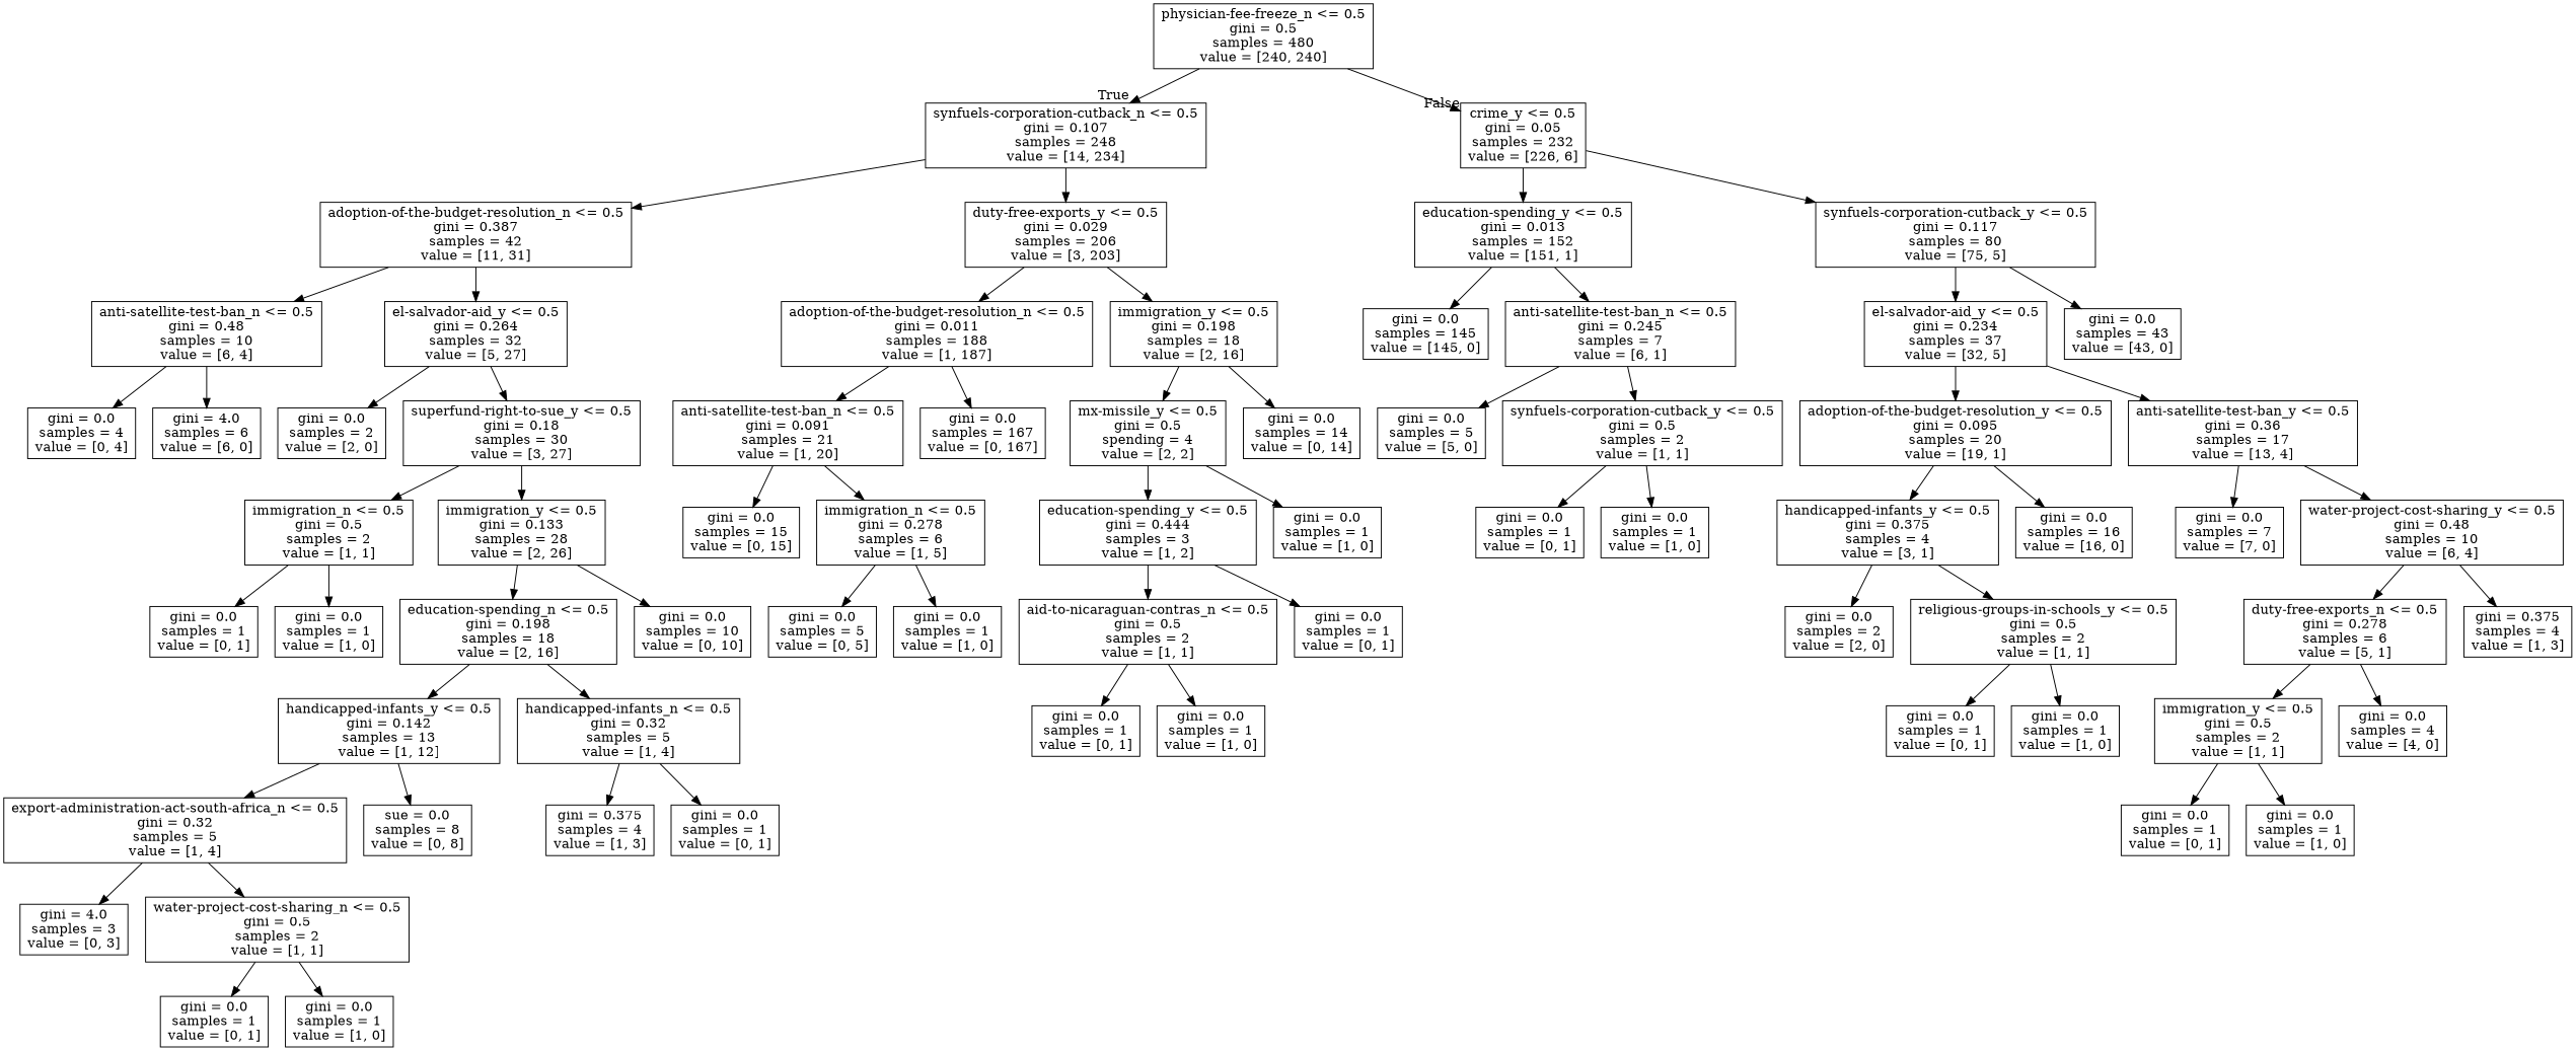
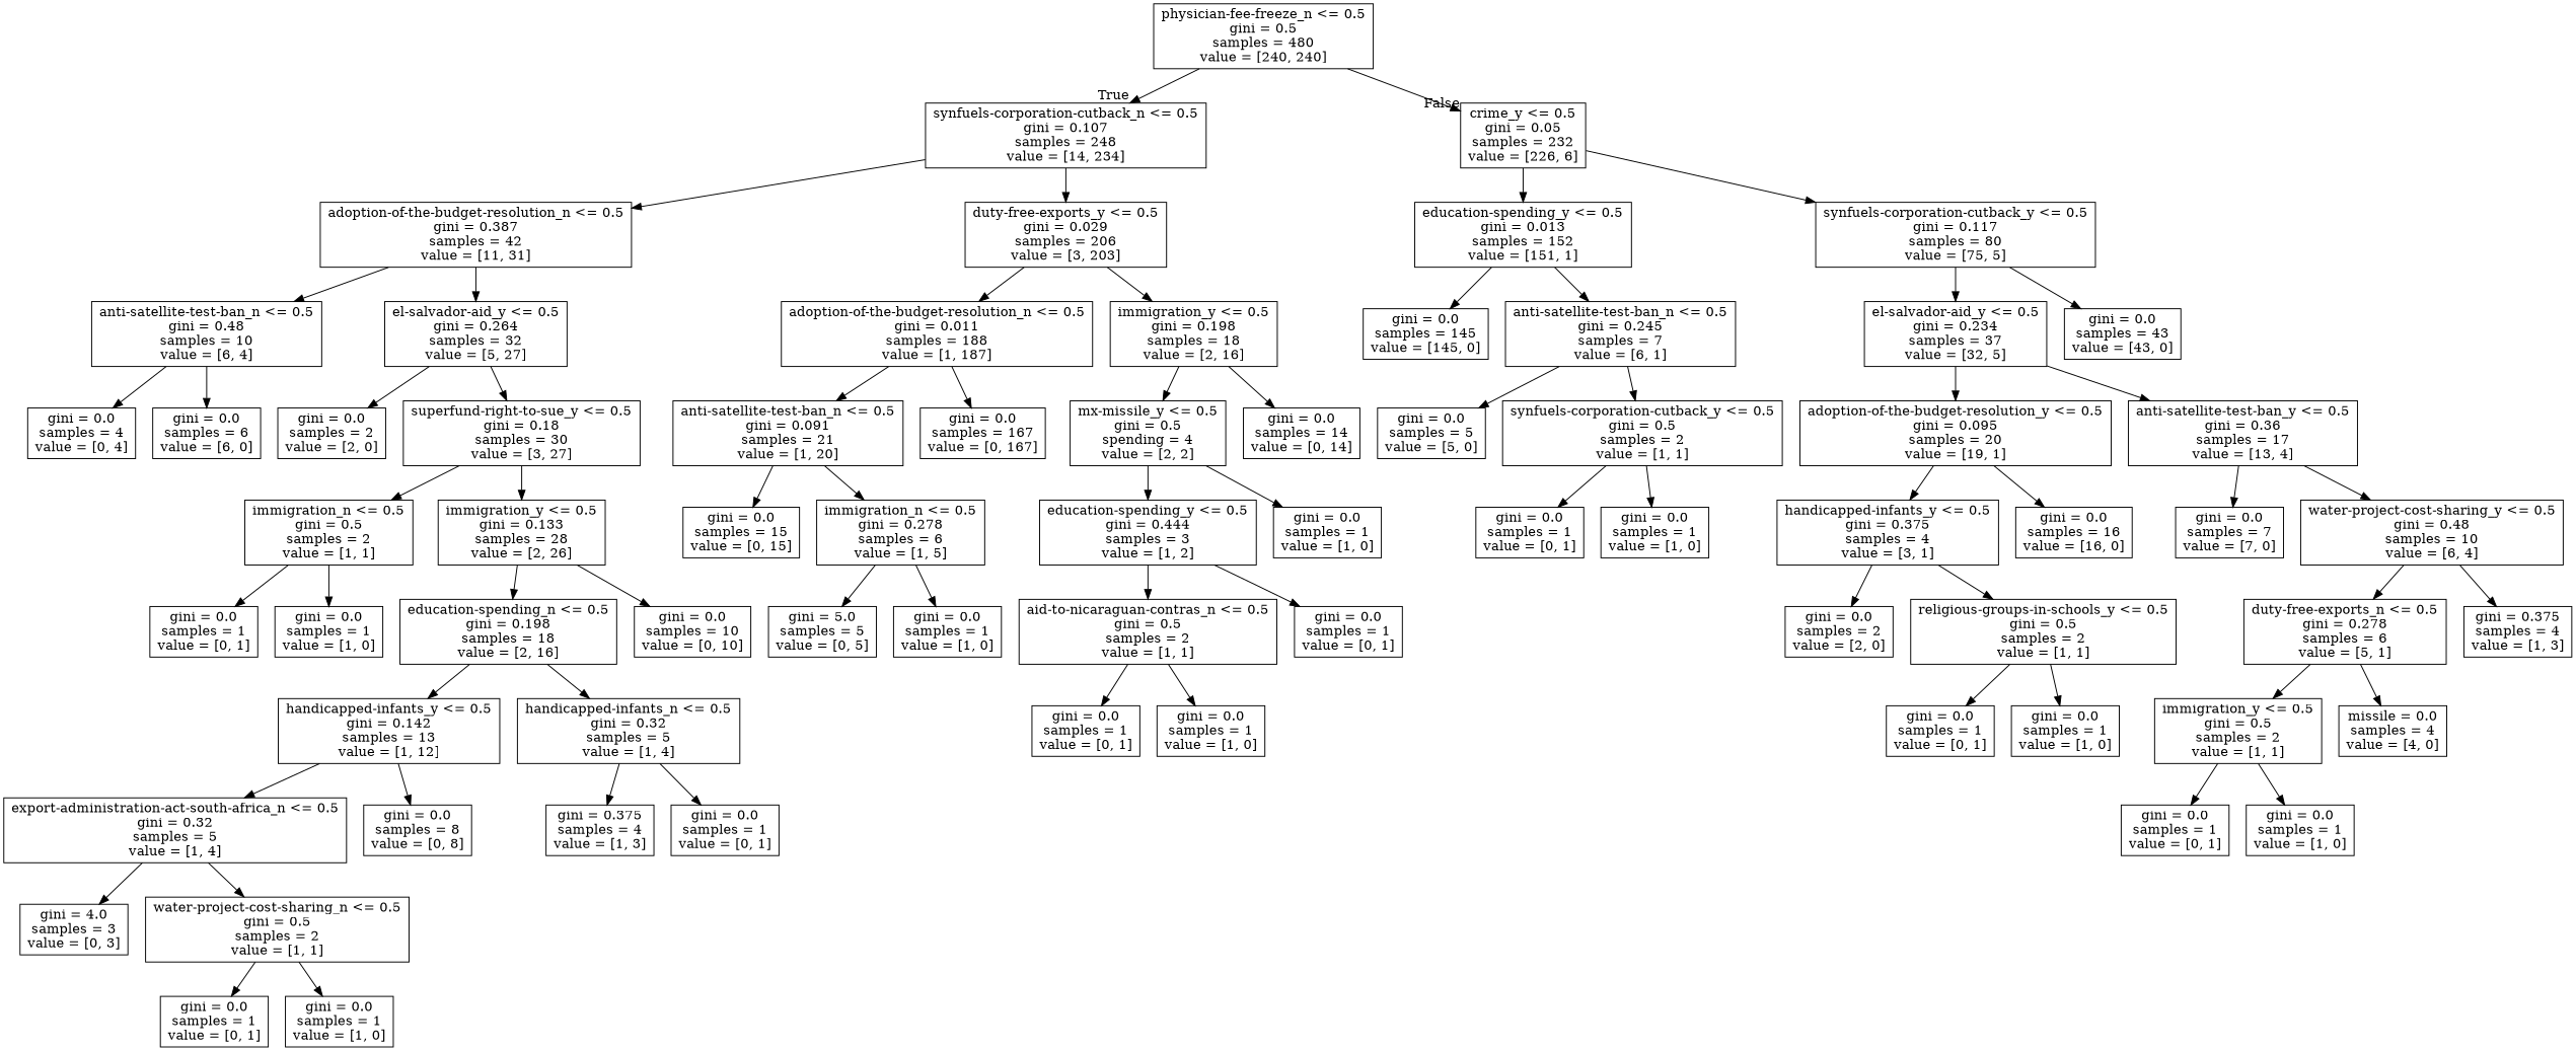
  digraph {
    node [shape=box]
    n1 [label="physician-fee-freeze_n <= 0.5\ngini = 0.5\nsamples = 480\nvalue = [240, 240]"]
    n2 [label="synfuels-corporation-cutback_n <= 0.5\ngini = 0.107\nsamples = 248\nvalue = [14, 234]"]
    n3 [label="crime_y <= 0.5\ngini = 0.05\nsamples = 232\nvalue = [226, 6]"]
    n4 [label="adoption-of-the-budget-resolution_n <= 0.5\ngini = 0.387\nsamples = 42\nvalue = [11, 31]"]
    n5 [label="duty-free-exports_y <= 0.5\ngini = 0.029\nsamples = 206\nvalue = [3, 203]"]
    n6 [label="education-spending_y <= 0.5\ngini = 0.013\nsamples = 152\nvalue = [151, 1]"]
    n7 [label="synfuels-corporation-cutback_y <= 0.5\ngini = 0.117\nsamples = 80\nvalue = [75, 5]"]
    n8 [label="anti-satellite-test-ban_n <= 0.5\ngini = 0.48\nsamples = 10\nvalue = [6, 4]"]
    n9 [label="el-salvador-aid_y <= 0.5\ngini = 0.264\nsamples = 32\nvalue = [5, 27]"]
    n10 [label="adoption-of-the-budget-resolution_n <= 0.5\ngini = 0.011\nsamples = 188\nvalue = [1, 187]"]
    n11 [label="immigration_y <= 0.5\ngini = 0.198\nsamples = 18\nvalue = [2, 16]"]
    n12 [label="gini = 0.0\nsamples = 4\nvalue = [0, 4]"]
-   n13 [label="gini = 4.0\nsamples = 6\nvalue = [6, 0]"]
+   n13 [label="gini = 0.0\nsamples = 6\nvalue = [6, 0]"]
    n14 [label="gini = 0.0\nsamples = 2\nvalue = [2, 0]"]
    n15 [label="superfund-right-to-sue_y <= 0.5\ngini = 0.18\nsamples = 30\nvalue = [3, 27]"]
    n16 [label="immigration_n <= 0.5\ngini = 0.5\nsamples = 2\nvalue = [1, 1]"]
    n17 [label="immigration_y <= 0.5\ngini = 0.133\nsamples = 28\nvalue = [2, 26]"]
    n18 [label="gini = 0.0\nsamples = 1\nvalue = [0, 1]"]
    n19 [label="gini = 0.0\nsamples = 1\nvalue = [1, 0]"]
    n20 [label="education-spending_n <= 0.5\ngini = 0.198\nsamples = 18\nvalue = [2, 16]"]
    n21 [label="gini = 0.0\nsamples = 10\nvalue = [0, 10]"]
    n22 [label="handicapped-infants_y <= 0.5\ngini = 0.142\nsamples = 13\nvalue = [1, 12]"]
    n23 [label="handicapped-infants_n <= 0.5\ngini = 0.32\nsamples = 5\nvalue = [1, 4]"]
    n24 [label="export-administration-act-south-africa_n <= 0.5\ngini = 0.32\nsamples = 5\nvalue = [1, 4]"]
-   n25 [label="sue = 0.0\nsamples = 8\nvalue = [0, 8]"]
+   n25 [label="gini = 0.0\nsamples = 8\nvalue = [0, 8]"]
    n26 [label="gini = 0.375\nsamples = 4\nvalue = [1, 3]"]
    n27 [label="gini = 0.0\nsamples = 1\nvalue = [0, 1]"]
    n28 [label="gini = 4.0\nsamples = 3\nvalue = [0, 3]"]
    n29 [label="water-project-cost-sharing_n <= 0.5\ngini = 0.5\nsamples = 2\nvalue = [1, 1]"]
    n30 [label="gini = 0.0\nsamples = 1\nvalue = [0, 1]"]
    n31 [label="gini = 0.0\nsamples = 1\nvalue = [1, 0]"]
    n32 [label="anti-satellite-test-ban_n <= 0.5\ngini = 0.091\nsamples = 21\nvalue = [1, 20]"]
    n33 [label="gini = 0.0\nsamples = 167\nvalue = [0, 167]"]
    n34 [label="mx-missile_y <= 0.5\ngini = 0.5\nspending = 4\nvalue = [2, 2]"]
    n35 [label="gini = 0.0\nsamples = 14\nvalue = [0, 14]"]
    n36 [label="gini = 0.0\nsamples = 15\nvalue = [0, 15]"]
    n37 [label="immigration_n <= 0.5\ngini = 0.278\nsamples = 6\nvalue = [1, 5]"]
-   n38 [label="gini = 0.0\nsamples = 5\nvalue = [0, 5]"]
+   n38 [label="gini = 5.0\nsamples = 5\nvalue = [0, 5]"]
    n39 [label="gini = 0.0\nsamples = 1\nvalue = [1, 0]"]
    n40 [label="education-spending_y <= 0.5\ngini = 0.444\nsamples = 3\nvalue = [1, 2]"]
    n41 [label="gini = 0.0\nsamples = 1\nvalue = [1, 0]"]
    n42 [label="aid-to-nicaraguan-contras_n <= 0.5\ngini = 0.5\nsamples = 2\nvalue = [1, 1]"]
    n43 [label="gini = 0.0\nsamples = 1\nvalue = [0, 1]"]
    n44 [label="gini = 0.0\nsamples = 1\nvalue = [0, 1]"]
    n45 [label="gini = 0.0\nsamples = 1\nvalue = [1, 0]"]
    n46 [label="gini = 0.0\nsamples = 145\nvalue = [145, 0]"]
    n47 [label="anti-satellite-test-ban_n <= 0.5\ngini = 0.245\nsamples = 7\nvalue = [6, 1]"]
    n48 [label="el-salvador-aid_y <= 0.5\ngini = 0.234\nsamples = 37\nvalue = [32, 5]"]
    n49 [label="gini = 0.0\nsamples = 43\nvalue = [43, 0]"]
    n50 [label="gini = 0.0\nsamples = 5\nvalue = [5, 0]"]
    n51 [label="synfuels-corporation-cutback_y <= 0.5\ngini = 0.5\nsamples = 2\nvalue = [1, 1]"]
    n52 [label="gini = 0.0\nsamples = 1\nvalue = [0, 1]"]
    n53 [label="gini = 0.0\nsamples = 1\nvalue = [1, 0]"]
    n54 [label="adoption-of-the-budget-resolution_y <= 0.5\ngini = 0.095\nsamples = 20\nvalue = [19, 1]"]
    n55 [label="anti-satellite-test-ban_y <= 0.5\ngini = 0.36\nsamples = 17\nvalue = [13, 4]"]
    n56 [label="handicapped-infants_y <= 0.5\ngini = 0.375\nsamples = 4\nvalue = [3, 1]"]
    n57 [label="gini = 0.0\nsamples = 16\nvalue = [16, 0]"]
    n58 [label="gini = 0.0\nsamples = 7\nvalue = [7, 0]"]
    n59 [label="water-project-cost-sharing_y <= 0.5\ngini = 0.48\nsamples = 10\nvalue = [6, 4]"]
    n60 [label="gini = 0.0\nsamples = 2\nvalue = [2, 0]"]
    n61 [label="religious-groups-in-schools_y <= 0.5\ngini = 0.5\nsamples = 2\nvalue = [1, 1]"]
    n62 [label="gini = 0.0\nsamples = 1\nvalue = [0, 1]"]
    n63 [label="gini = 0.0\nsamples = 1\nvalue = [1, 0]"]
    n64 [label="duty-free-exports_n <= 0.5\ngini = 0.278\nsamples = 6\nvalue = [5, 1]"]
    n65 [label="gini = 0.375\nsamples = 4\nvalue = [1, 3]"]
    n66 [label="immigration_y <= 0.5\ngini = 0.5\nsamples = 2\nvalue = [1, 1]"]
-   n67 [label="gini = 0.0\nsamples = 4\nvalue = [4, 0]"]
+   n67 [label="missile = 0.0\nsamples = 4\nvalue = [4, 0]"]
    n68 [label="gini = 0.0\nsamples = 1\nvalue = [0, 1]"]
    n69 [label="gini = 0.0\nsamples = 1\nvalue = [1, 0]"]
    n1 -> n2 [headlabel=True labelangle=45 labeldistance=2.5]
    n1 -> n3 [headlabel=False labelangle=-45 labeldistance=2.5]
    n2 -> n4
    n2 -> n5
    n3 -> n6
    n3 -> n7
    n4 -> n8
    n4 -> n9
    n5 -> n10
    n5 -> n11
    n6 -> n46
    n6 -> n47
    n7 -> n48
    n7 -> n49
    n8 -> n12
    n8 -> n13
    n9 -> n14
    n9 -> n15
    n10 -> n32
    n10 -> n33
    n11 -> n34
    n11 -> n35
    n15 -> n16
    n15 -> n17
    n16 -> n18
    n16 -> n19
    n17 -> n20
    n17 -> n21
    n20 -> n22
    n20 -> n23
    n22 -> n24
    n22 -> n25
    n23 -> n26
    n23 -> n27
    n24 -> n28
    n24 -> n29
    n29 -> n30
    n29 -> n31
    n32 -> n36
    n32 -> n37
    n34 -> n40
    n34 -> n41
    n37 -> n38
    n37 -> n39
    n40 -> n42
    n40 -> n43
    n42 -> n44
    n42 -> n45
    n47 -> n50
    n47 -> n51
    n48 -> n54
    n48 -> n55
    n51 -> n52
    n51 -> n53
    n54 -> n56
    n54 -> n57
    n55 -> n58
    n55 -> n59
    n56 -> n60
    n56 -> n61
    n59 -> n64
    n59 -> n65
    n61 -> n62
    n61 -> n63
    n64 -> n66
    n64 -> n67
    n66 -> n68
    n66 -> n69
  }
